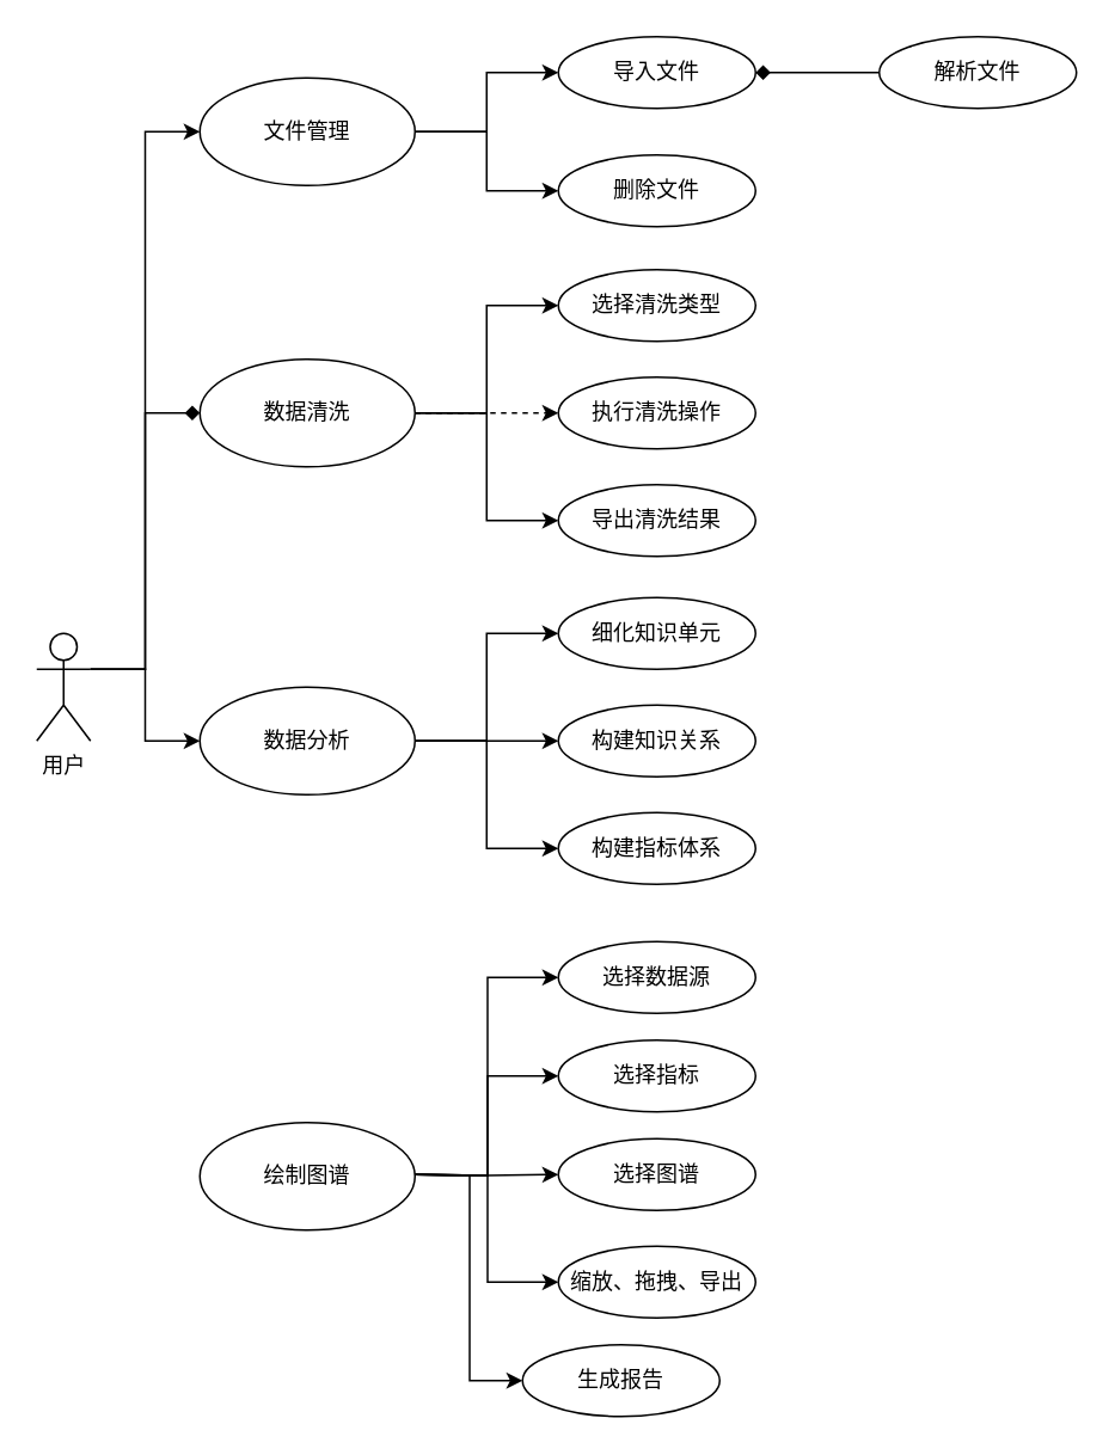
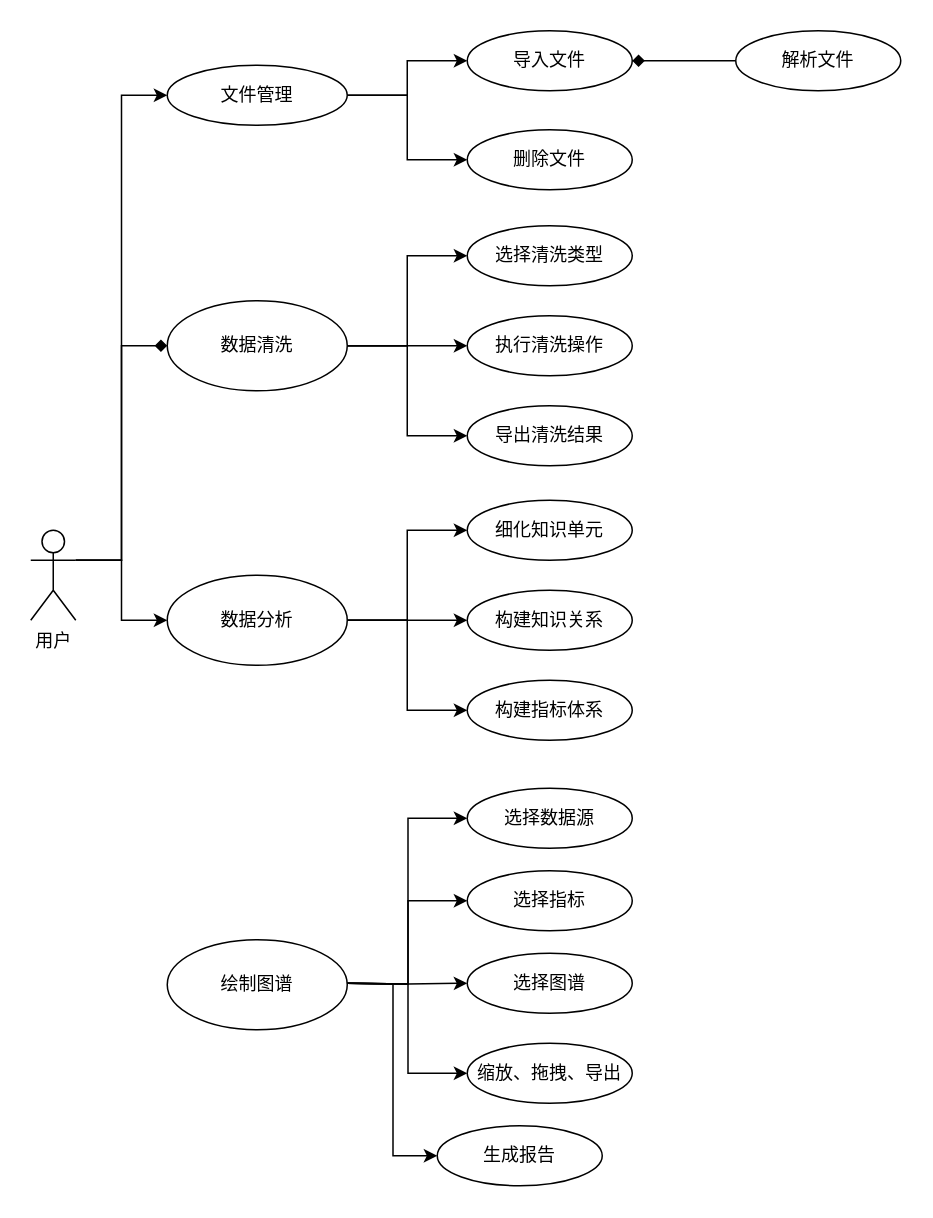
  <mxCell id="0" />
  <mxCell id="1" parent="0" />
  <mxCell id="2" style="edgeStyle=orthogonalEdgeStyle;rounded=0;orthogonalLoop=1;jettySize=auto;html=1;exitX=1;exitY=0.333;exitDx=0;exitDy=0;exitPerimeter=0;entryX=0;entryY=0.5;entryDx=0;entryDy=0;endArrow=diamond;" edge="1" parent="1" source="5" target="12"><mxGeometry relative="1" as="geometry" /></mxCell>
  <mxCell id="3" style="edgeStyle=orthogonalEdgeStyle;rounded=0;orthogonalLoop=1;jettySize=auto;html=1;exitX=1;exitY=0.333;exitDx=0;exitDy=0;exitPerimeter=0;entryX=0;entryY=0.5;entryDx=0;entryDy=0;" edge="1" parent="1" source="5" target="8"><mxGeometry relative="1" as="geometry" /></mxCell>
  <mxCell id="4" style="edgeStyle=orthogonalEdgeStyle;rounded=0;orthogonalLoop=1;jettySize=auto;html=1;exitX=1;exitY=0.333;exitDx=0;exitDy=0;exitPerimeter=0;entryX=0;entryY=0.5;entryDx=0;entryDy=0;" edge="1" parent="1" source="5" target="34"><mxGeometry relative="1" as="geometry" /></mxCell>
  <mxCell id="5" value="用户" style="shape=umlActor;verticalLabelPosition=bottom;verticalAlign=top;html=1;outlineConnect=0;" vertex="1" parent="1"><mxGeometry x="20" y="353" width="30" height="60" as="geometry" /></mxCell>
  <mxCell id="6" style="edgeStyle=orthogonalEdgeStyle;rounded=0;orthogonalLoop=1;jettySize=auto;html=1;exitX=1;exitY=0.5;exitDx=0;exitDy=0;entryX=0;entryY=0.5;entryDx=0;entryDy=0;" edge="1" parent="1" source="8" target="19"><mxGeometry relative="1" as="geometry" /></mxCell>
  <mxCell id="7" style="edgeStyle=orthogonalEdgeStyle;rounded=0;orthogonalLoop=1;jettySize=auto;html=1;exitX=1;exitY=0.5;exitDx=0;exitDy=0;entryX=0;entryY=0.5;entryDx=0;entryDy=0;" edge="1" parent="1" source="8" target="20"><mxGeometry relative="1" as="geometry" /></mxCell>
- <mxCell id="8" value="文件管理" style="ellipse;whiteSpace=wrap;html=1;" vertex="1" parent="1"><mxGeometry x="111" y="43" width="120" height="60" as="geometry" /></mxCell>
+ <mxCell id="8" value="文件管理" style="ellipse;whiteSpace=wrap;html=1;" vertex="1" parent="1"><mxGeometry x="111" y="43" width="120" height="40" as="geometry" /></mxCell>
  <mxCell id="9" style="edgeStyle=orthogonalEdgeStyle;rounded=0;orthogonalLoop=1;jettySize=auto;html=1;exitX=1;exitY=0.5;exitDx=0;exitDy=0;entryX=0;entryY=0.5;entryDx=0;entryDy=0;" edge="1" parent="1" source="12" target="23"><mxGeometry relative="1" as="geometry" /></mxCell>
- <mxCell id="10" style="edgeStyle=orthogonalEdgeStyle;rounded=0;orthogonalLoop=1;jettySize=auto;html=1;exitX=1;exitY=0.5;exitDx=0;exitDy=0;entryX=0;entryY=0.5;entryDx=0;entryDy=0;dashed=1;" edge="1" parent="1" source="12" target="24"><mxGeometry relative="1" as="geometry" /></mxCell>
+ <mxCell id="10" style="edgeStyle=orthogonalEdgeStyle;rounded=0;orthogonalLoop=1;jettySize=auto;html=1;exitX=1;exitY=0.5;exitDx=0;exitDy=0;entryX=0;entryY=0.5;entryDx=0;entryDy=0;" edge="1" parent="1" source="12" target="24"><mxGeometry relative="1" as="geometry" /></mxCell>
  <mxCell id="11" style="edgeStyle=orthogonalEdgeStyle;rounded=0;orthogonalLoop=1;jettySize=auto;html=1;exitX=1;exitY=0.5;exitDx=0;exitDy=0;entryX=0;entryY=0.5;entryDx=0;entryDy=0;" edge="1" parent="1" source="12" target="25"><mxGeometry relative="1" as="geometry" /></mxCell>
  <mxCell id="12" value="数据清洗" style="ellipse;whiteSpace=wrap;html=1;" vertex="1" parent="1"><mxGeometry x="111" y="200" width="120" height="60" as="geometry" /></mxCell>
  <mxCell id="13" style="edgeStyle=orthogonalEdgeStyle;rounded=0;orthogonalLoop=1;jettySize=auto;html=1;exitX=1;exitY=0.5;exitDx=0;exitDy=0;entryX=0;entryY=0.5;entryDx=0;entryDy=0;" edge="1" parent="1" target="26"><mxGeometry relative="1" as="geometry"><mxPoint x="231" y="655" as="sourcePoint" /></mxGeometry></mxCell>
  <mxCell id="14" style="edgeStyle=orthogonalEdgeStyle;rounded=0;orthogonalLoop=1;jettySize=auto;html=1;exitX=1;exitY=0.5;exitDx=0;exitDy=0;entryX=0;entryY=0.5;entryDx=0;entryDy=0;" edge="1" parent="1" target="27"><mxGeometry relative="1" as="geometry"><mxPoint x="231" y="655" as="sourcePoint" /></mxGeometry></mxCell>
  <mxCell id="15" style="edgeStyle=orthogonalEdgeStyle;rounded=0;orthogonalLoop=1;jettySize=auto;html=1;exitX=1;exitY=0.5;exitDx=0;exitDy=0;entryX=0;entryY=0.5;entryDx=0;entryDy=0;" edge="1" parent="1" target="28"><mxGeometry relative="1" as="geometry"><mxPoint x="231" y="655" as="sourcePoint" /></mxGeometry></mxCell>
  <mxCell id="16" style="edgeStyle=orthogonalEdgeStyle;rounded=0;orthogonalLoop=1;jettySize=auto;html=1;exitX=1;exitY=0.5;exitDx=0;exitDy=0;entryX=0;entryY=0.5;entryDx=0;entryDy=0;" edge="1" parent="1" target="29"><mxGeometry relative="1" as="geometry"><mxPoint x="231" y="655" as="sourcePoint" /></mxGeometry></mxCell>
  <mxCell id="17" style="edgeStyle=orthogonalEdgeStyle;rounded=0;orthogonalLoop=1;jettySize=auto;html=1;exitX=1;exitY=0.5;exitDx=0;exitDy=0;entryX=0;entryY=0.5;entryDx=0;entryDy=0;" edge="1" parent="1" target="30"><mxGeometry relative="1" as="geometry"><mxPoint x="231" y="655" as="sourcePoint" /></mxGeometry></mxCell>
  <mxCell id="18" value="绘制图谱" style="ellipse;whiteSpace=wrap;html=1;" vertex="1" parent="1"><mxGeometry x="111" y="626" width="120" height="60" as="geometry" /></mxCell>
  <mxCell id="19" value="导入文件" style="ellipse;whiteSpace=wrap;html=1;" vertex="1" parent="1"><mxGeometry x="311" y="20" width="110" height="40" as="geometry" /></mxCell>
  <mxCell id="20" value="删除文件" style="ellipse;whiteSpace=wrap;html=1;" vertex="1" parent="1"><mxGeometry x="311" y="86" width="110" height="40" as="geometry" /></mxCell>
  <mxCell id="21" style="edgeStyle=orthogonalEdgeStyle;rounded=0;orthogonalLoop=1;jettySize=auto;html=1;exitX=0;exitY=0.5;exitDx=0;exitDy=0;entryX=1;entryY=0.5;entryDx=0;entryDy=0;endArrow=diamond;" edge="1" parent="1" source="22" target="19"><mxGeometry relative="1" as="geometry" /></mxCell>
  <mxCell id="22" value="解析文件" style="ellipse;whiteSpace=wrap;html=1;" vertex="1" parent="1"><mxGeometry x="490" y="20" width="110" height="40" as="geometry" /></mxCell>
  <mxCell id="23" value="选择清洗类型" style="ellipse;whiteSpace=wrap;html=1;" vertex="1" parent="1"><mxGeometry x="311" y="150" width="110" height="40" as="geometry" /></mxCell>
  <mxCell id="24" value="执行清洗操作" style="ellipse;whiteSpace=wrap;html=1;" vertex="1" parent="1"><mxGeometry x="311" y="210" width="110" height="40" as="geometry" /></mxCell>
  <mxCell id="25" value="导出清洗结果" style="ellipse;whiteSpace=wrap;html=1;" vertex="1" parent="1"><mxGeometry x="311" y="270" width="110" height="40" as="geometry" /></mxCell>
  <mxCell id="26" value="选择数据源" style="ellipse;whiteSpace=wrap;html=1;" vertex="1" parent="1"><mxGeometry x="311" y="525" width="110" height="40" as="geometry" /></mxCell>
  <mxCell id="27" value="选择指标" style="ellipse;whiteSpace=wrap;html=1;" vertex="1" parent="1"><mxGeometry x="311" y="580" width="110" height="40" as="geometry" /></mxCell>
  <mxCell id="28" value="选择图谱" style="ellipse;whiteSpace=wrap;html=1;" vertex="1" parent="1"><mxGeometry x="311" y="635" width="110" height="40" as="geometry" /></mxCell>
  <mxCell id="29" value="缩放、拖拽、导出" style="ellipse;whiteSpace=wrap;html=1;" vertex="1" parent="1"><mxGeometry x="311" y="695" width="110" height="40" as="geometry" /></mxCell>
  <mxCell id="30" value="生成报告" style="ellipse;whiteSpace=wrap;html=1;" vertex="1" parent="1"><mxGeometry x="291" y="750" width="110" height="40" as="geometry" /></mxCell>
  <mxCell id="31" style="edgeStyle=orthogonalEdgeStyle;rounded=0;orthogonalLoop=1;jettySize=auto;html=1;exitX=1;exitY=0.5;exitDx=0;exitDy=0;entryX=0;entryY=0.5;entryDx=0;entryDy=0;" edge="1" parent="1" source="34" target="35"><mxGeometry relative="1" as="geometry" /></mxCell>
  <mxCell id="32" style="edgeStyle=orthogonalEdgeStyle;rounded=0;orthogonalLoop=1;jettySize=auto;html=1;exitX=1;exitY=0.5;exitDx=0;exitDy=0;entryX=0;entryY=0.5;entryDx=0;entryDy=0;" edge="1" parent="1" source="34" target="36"><mxGeometry relative="1" as="geometry" /></mxCell>
  <mxCell id="33" style="edgeStyle=orthogonalEdgeStyle;rounded=0;orthogonalLoop=1;jettySize=auto;html=1;exitX=1;exitY=0.5;exitDx=0;exitDy=0;entryX=0;entryY=0.5;entryDx=0;entryDy=0;" edge="1" parent="1" source="34" target="37"><mxGeometry relative="1" as="geometry" /></mxCell>
  <mxCell id="34" value="数据分析" style="ellipse;whiteSpace=wrap;html=1;" vertex="1" parent="1"><mxGeometry x="111" y="383" width="120" height="60" as="geometry" /></mxCell>
  <mxCell id="35" value="细化知识单元" style="ellipse;whiteSpace=wrap;html=1;" vertex="1" parent="1"><mxGeometry x="311" y="333" width="110" height="40" as="geometry" /></mxCell>
  <mxCell id="36" value="构建知识关系" style="ellipse;whiteSpace=wrap;html=1;" vertex="1" parent="1"><mxGeometry x="311" y="393" width="110" height="40" as="geometry" /></mxCell>
  <mxCell id="37" value="构建指标体系" style="ellipse;whiteSpace=wrap;html=1;" vertex="1" parent="1"><mxGeometry x="311" y="453" width="110" height="40" as="geometry" /></mxCell>
